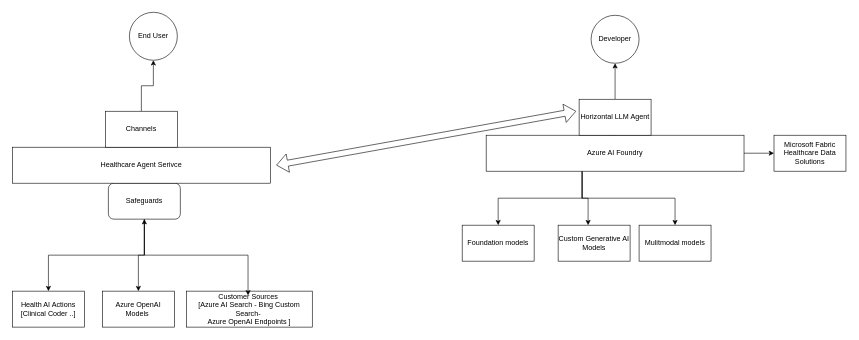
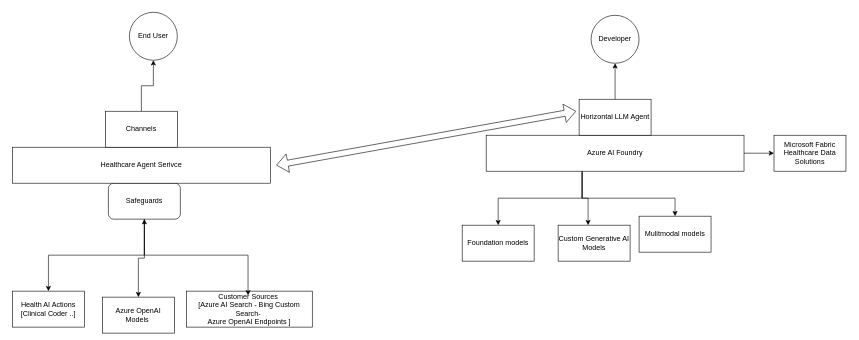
  <mxCell id="0" />
  <mxCell id="1" parent="0" />
  <mxCell id="2" value="" style="edgeStyle=orthogonalEdgeStyle;rounded=0;orthogonalLoop=1;jettySize=auto;html=1;" edge="1" parent="1" source="7" target="9"><mxGeometry relative="1" as="geometry" /></mxCell>
- <mxCell id="3" value="Azure OpenAI Models&amp;nbsp;" style="rounded=0;whiteSpace=wrap;html=1;" vertex="1" parent="1"><mxGeometry x="170" y="485" width="120" height="60" as="geometry" /></mxCell>
+ <mxCell id="3" value="Azure OpenAI Models&amp;nbsp;" style="rounded=0;whiteSpace=wrap;html=1;" vertex="1" parent="1"><mxGeometry x="170" y="495" width="120" height="60" as="geometry" /></mxCell>
  <mxCell id="4" style="edgeStyle=orthogonalEdgeStyle;rounded=0;orthogonalLoop=1;jettySize=auto;html=1;exitX=0.5;exitY=1;exitDx=0;exitDy=0;entryX=0.5;entryY=0;entryDx=0;entryDy=0;" edge="1" parent="1" source="7" target="3"><mxGeometry relative="1" as="geometry" /></mxCell>
  <mxCell id="5" style="edgeStyle=orthogonalEdgeStyle;rounded=0;orthogonalLoop=1;jettySize=auto;html=1;exitX=0.5;exitY=1;exitDx=0;exitDy=0;entryX=0.5;entryY=0;entryDx=0;entryDy=0;" edge="1" parent="1" source="7" target="10"><mxGeometry relative="1" as="geometry" /></mxCell>
  <mxCell id="6" value="" style="edgeStyle=orthogonalEdgeStyle;rounded=0;orthogonalLoop=1;jettySize=auto;html=1;" edge="1" parent="1" source="7" target="21"><mxGeometry relative="1" as="geometry" /></mxCell>
  <mxCell id="7" value="Safeguards" style="whiteSpace=wrap;html=1;rounded=1;" vertex="1" parent="1"><mxGeometry x="180" y="305" width="120" height="60" as="geometry" /></mxCell>
  <mxCell id="8" value="Customer Sources&amp;nbsp;&lt;div&gt;[Azure AI Search - Bing Custom Search-&amp;nbsp;&lt;br&gt;Azure OpenAI Endpoints ]&lt;/div&gt;" style="whiteSpace=wrap;html=1;rounded=0;" vertex="1" parent="1"><mxGeometry x="310" y="485" width="210" height="60" as="geometry" /></mxCell>
  <mxCell id="9" value="Healthcare Agent Serivce" style="whiteSpace=wrap;html=1;rounded=0;" vertex="1" parent="1"><mxGeometry x="20" y="245" width="430" height="60" as="geometry" /></mxCell>
  <mxCell id="10" value="Health AI Actions&lt;div&gt;[Clinical Coder ..]&lt;/div&gt;" style="rounded=0;whiteSpace=wrap;html=1;" vertex="1" parent="1"><mxGeometry x="20" y="485" width="120" height="60" as="geometry" /></mxCell>
  <mxCell id="11" value="" style="edgeStyle=orthogonalEdgeStyle;rounded=0;orthogonalLoop=1;jettySize=auto;html=1;" edge="1" parent="1" source="16" target="17"><mxGeometry relative="1" as="geometry"><Array as="points"><mxPoint x="970" y="330" /><mxPoint x="830" y="330" /></Array></mxGeometry></mxCell>
  <mxCell id="12" value="" style="edgeStyle=orthogonalEdgeStyle;rounded=0;orthogonalLoop=1;jettySize=auto;html=1;" edge="1" parent="1" source="16" target="18"><mxGeometry relative="1" as="geometry"><Array as="points"><mxPoint x="970" y="330" /><mxPoint x="980" y="330" /></Array></mxGeometry></mxCell>
  <mxCell id="13" value="" style="edgeStyle=orthogonalEdgeStyle;rounded=0;orthogonalLoop=1;jettySize=auto;html=1;" edge="1" parent="1" source="16" target="19"><mxGeometry relative="1" as="geometry"><Array as="points"><mxPoint x="970" y="330" /><mxPoint x="1125" y="330" /></Array></mxGeometry></mxCell>
  <mxCell id="14" value="" style="edgeStyle=orthogonalEdgeStyle;rounded=0;orthogonalLoop=1;jettySize=auto;html=1;" edge="1" parent="1" source="16" target="24"><mxGeometry relative="1" as="geometry" /></mxCell>
  <mxCell id="15" value="" style="edgeStyle=orthogonalEdgeStyle;rounded=0;orthogonalLoop=1;jettySize=auto;html=1;" edge="1" parent="1" source="16" target="26"><mxGeometry relative="1" as="geometry" /></mxCell>
  <mxCell id="16" value="Azure AI Foundry" style="whiteSpace=wrap;html=1;rounded=0;" vertex="1" parent="1"><mxGeometry x="810" y="225" width="430" height="60" as="geometry" /></mxCell>
  <mxCell id="17" value="Foundation models" style="whiteSpace=wrap;html=1;rounded=0;" vertex="1" parent="1"><mxGeometry x="770" y="375" width="120" height="60" as="geometry" /></mxCell>
  <mxCell id="18" value="Custom Generative AI Models" style="whiteSpace=wrap;html=1;rounded=0;" vertex="1" parent="1"><mxGeometry x="930" y="375" width="120" height="60" as="geometry" /></mxCell>
- <mxCell id="19" value="Mulitmodal models" style="whiteSpace=wrap;html=1;rounded=0;" vertex="1" parent="1"><mxGeometry x="1065" y="375" width="120" height="60" as="geometry" /></mxCell>
+ <mxCell id="19" value="Mulitmodal models" style="whiteSpace=wrap;html=1;rounded=0;" vertex="1" parent="1"><mxGeometry x="1065" y="360" width="120" height="60" as="geometry" /></mxCell>
  <mxCell id="20" value="" style="edgeStyle=orthogonalEdgeStyle;rounded=0;orthogonalLoop=1;jettySize=auto;html=1;" edge="1" parent="1" source="21" target="22"><mxGeometry relative="1" as="geometry" /></mxCell>
  <mxCell id="21" value="Channels" style="whiteSpace=wrap;html=1;rounded=0;" vertex="1" parent="1"><mxGeometry x="175" y="185" width="120" height="60" as="geometry" /></mxCell>
  <mxCell id="22" value="End User" style="ellipse;whiteSpace=wrap;html=1;rounded=0;" vertex="1" parent="1"><mxGeometry x="215" y="20" width="80" height="80" as="geometry" /></mxCell>
  <mxCell id="23" value="" style="edgeStyle=orthogonalEdgeStyle;rounded=0;orthogonalLoop=1;jettySize=auto;html=1;" edge="1" parent="1" source="24" target="25"><mxGeometry relative="1" as="geometry" /></mxCell>
  <mxCell id="24" value="Horizontal LLM Agent" style="whiteSpace=wrap;html=1;rounded=0;" vertex="1" parent="1"><mxGeometry x="965" y="165" width="120" height="60" as="geometry" /></mxCell>
  <mxCell id="25" value="Developer" style="ellipse;whiteSpace=wrap;html=1;rounded=0;" vertex="1" parent="1"><mxGeometry x="985" y="25" width="80" height="80" as="geometry" /></mxCell>
  <mxCell id="26" value="Microsoft Fabric Healthcare Data Solutions" style="whiteSpace=wrap;html=1;rounded=0;" vertex="1" parent="1"><mxGeometry x="1290" y="225" width="120" height="60" as="geometry" /></mxCell>
  <mxCell id="27" style="edgeStyle=orthogonalEdgeStyle;rounded=0;orthogonalLoop=1;jettySize=auto;html=1;exitX=0.5;exitY=1;exitDx=0;exitDy=0;entryX=0.49;entryY=0.117;entryDx=0;entryDy=0;entryPerimeter=0;startArrow=classic;startFill=1;" edge="1" parent="1" source="7" target="8"><mxGeometry relative="1" as="geometry" /></mxCell>
  <mxCell id="28" value="" style="shape=flexArrow;endArrow=classic;startArrow=classic;html=1;rounded=0;" edge="1" parent="1"><mxGeometry width="100" height="100" relative="1" as="geometry"><mxPoint x="460" y="275" as="sourcePoint" /><mxPoint x="960" y="185" as="targetPoint" /></mxGeometry></mxCell>
